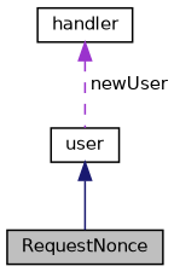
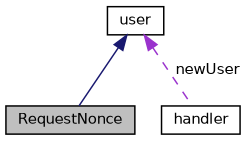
  digraph {
    fontname="DejaVu Sans"
    node [color=black fillcolor=white fontname="DejaVu Sans" fontsize=10 shape=record style=filled]
    edge [dir=back fontname="DejaVu Sans" fontsize=10 labelfontname=Helvetica labelfontsize=10]
    n1 [fillcolor=grey75 fontcolor=black height=0.2 label=RequestNonce width=0.4]
    n2 [height=0.2 label=handler width=0.4]
    n3 [height=0.2 label=user width=0.4]
    n3 -> n1 [color=midnightblue style=solid]
-   n2 -> n3 [color=darkorchid3 label=" newUser" style=dashed]
+   n3 -> n2 [color=darkorchid3 label=" newUser" style=dashed]
  }
